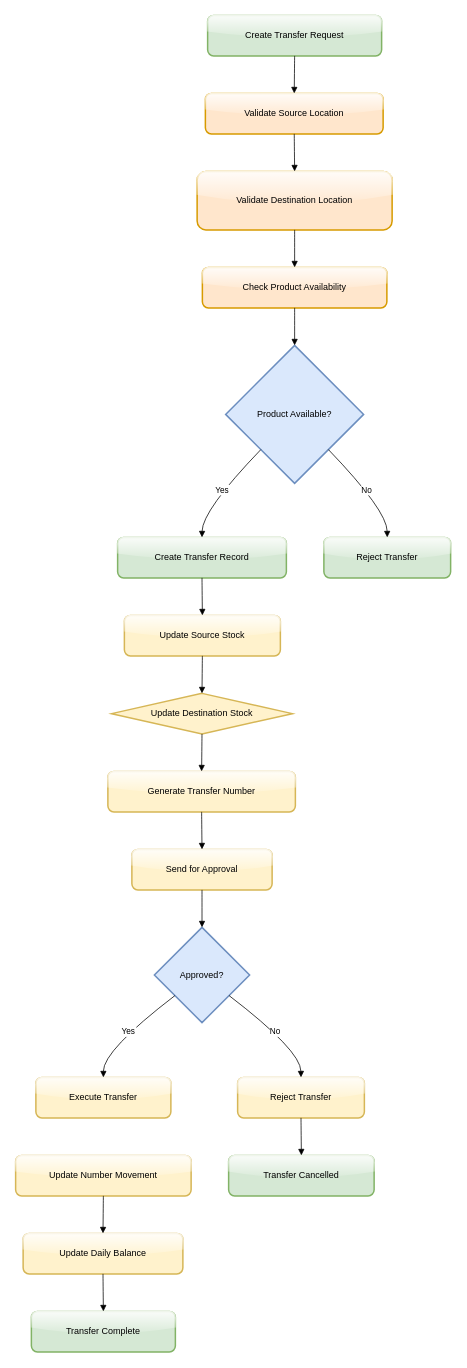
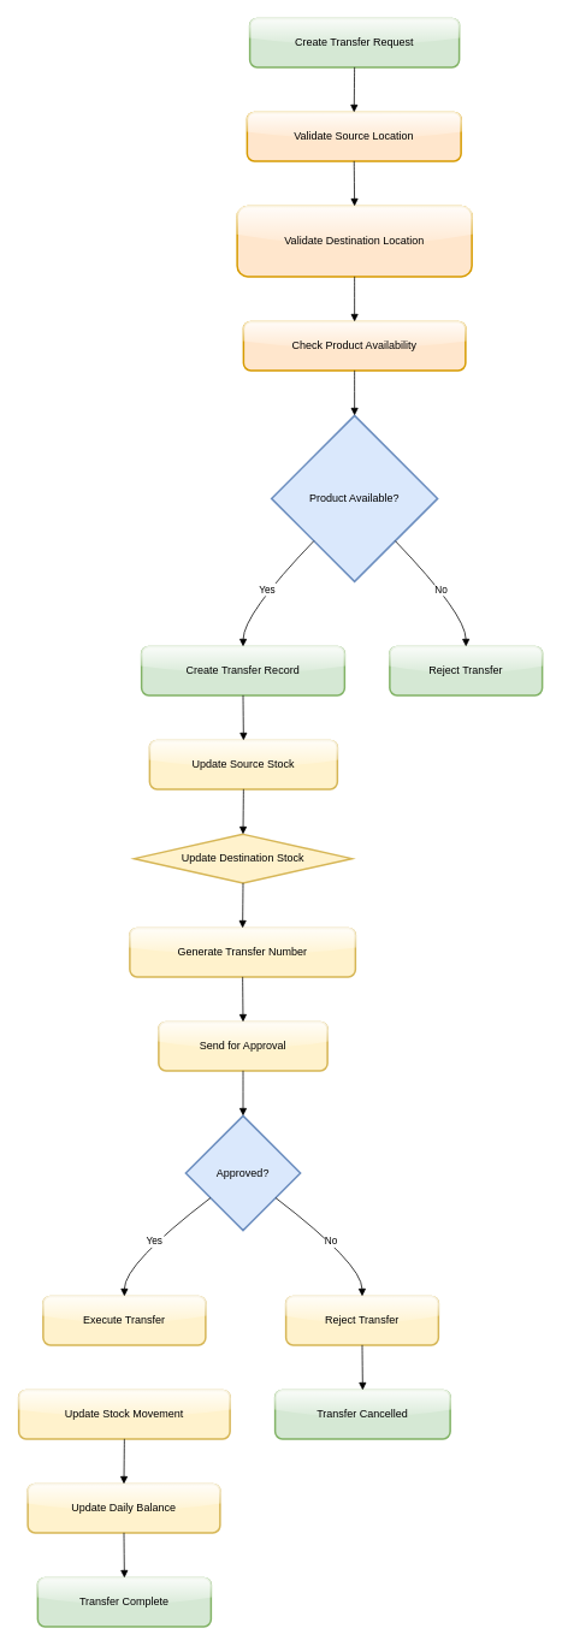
  <mxCell id="0" />
  <mxCell id="1" parent="0" />
  <mxCell id="2" value="Create Transfer Request" style="whiteSpace=wrap;strokeWidth=2;fillColor=#d5e8d4;strokeColor=#82b366;glass=1;rounded=1;" vertex="1" parent="1"><mxGeometry x="276" y="20" width="232" height="54" as="geometry" /></mxCell>
  <mxCell id="3" value="Validate Source Location" style="whiteSpace=wrap;strokeWidth=2;fillColor=#ffe6cc;strokeColor=#d79b00;glass=1;rounded=1;" vertex="1" parent="1"><mxGeometry x="273" y="124" width="237" height="54" as="geometry" /></mxCell>
  <mxCell id="4" value="Validate Destination Location" style="whiteSpace=wrap;strokeWidth=2;fillColor=#ffe6cc;strokeColor=#d79b00;glass=1;rounded=1;" vertex="1" parent="1"><mxGeometry x="262" y="228" width="260" height="78" as="geometry" /></mxCell>
  <mxCell id="5" value="Check Product Availability" style="whiteSpace=wrap;strokeWidth=2;fillColor=#ffe6cc;strokeColor=#d79b00;glass=1;rounded=1;" vertex="1" parent="1"><mxGeometry x="269" y="356" width="246" height="54" as="geometry" /></mxCell>
  <mxCell id="6" value="Product Available?" style="rhombus;strokeWidth=2;whiteSpace=wrap;fillColor=#dae8fc;strokeColor=#6c8ebf;" vertex="1" parent="1"><mxGeometry x="300" y="460" width="184" height="184" as="geometry" /></mxCell>
  <mxCell id="7" value="Create Transfer Record" style="whiteSpace=wrap;strokeWidth=2;fillColor=#d5e8d4;strokeColor=#82b366;rounded=1;glass=1;" vertex="1" parent="1"><mxGeometry x="156" y="716" width="225" height="54" as="geometry" /></mxCell>
  <mxCell id="8" value="Reject Transfer" style="whiteSpace=wrap;strokeWidth=2;fillColor=#d5e8d4;strokeColor=#82b366;rounded=1;glass=1;" vertex="1" parent="1"><mxGeometry x="431" y="716" width="169" height="54" as="geometry" /></mxCell>
  <mxCell id="9" value="Update Source Stock" style="whiteSpace=wrap;strokeWidth=2;fillColor=#fff2cc;strokeColor=#d6b656;rounded=1;glass=1;" vertex="1" parent="1"><mxGeometry x="165" y="820" width="208" height="54" as="geometry" /></mxCell>
  <mxCell id="10" value="Update Destination Stock" style="rhombus;whiteSpace=wrap;strokeWidth=2;fillColor=#fff2cc;strokeColor=#d6b656;glass=1;" vertex="1" parent="1"><mxGeometry x="148" y="924" width="241" height="54" as="geometry" /></mxCell>
  <mxCell id="11" value="Generate Transfer Number" style="whiteSpace=wrap;strokeWidth=2;fillColor=#fff2cc;strokeColor=#d6b656;rounded=1;glass=1;" vertex="1" parent="1"><mxGeometry x="143" y="1028" width="250" height="54" as="geometry" /></mxCell>
  <mxCell id="12" value="Send for Approval" style="whiteSpace=wrap;strokeWidth=2;fillColor=#fff2cc;strokeColor=#d6b656;rounded=1;glass=1;" vertex="1" parent="1"><mxGeometry x="175" y="1132" width="187" height="54" as="geometry" /></mxCell>
  <mxCell id="13" value="Approved?" style="rhombus;strokeWidth=2;whiteSpace=wrap;fillColor=#dae8fc;strokeColor=#6c8ebf;" vertex="1" parent="1"><mxGeometry x="205" y="1236" width="127" height="127" as="geometry" /></mxCell>
  <mxCell id="14" value="Execute Transfer" style="whiteSpace=wrap;strokeWidth=2;fillColor=#fff2cc;strokeColor=#d6b656;rounded=1;glass=1;" vertex="1" parent="1"><mxGeometry x="47" y="1436" width="180" height="54" as="geometry" /></mxCell>
  <mxCell id="15" value="Reject Transfer" style="whiteSpace=wrap;strokeWidth=2;fillColor=#fff2cc;strokeColor=#d6b656;rounded=1;glass=1;" vertex="1" parent="1"><mxGeometry x="316" y="1436" width="169" height="54" as="geometry" /></mxCell>
- <mxCell id="16" value="Update Number Movement" style="whiteSpace=wrap;strokeWidth=2;fillColor=#fff2cc;strokeColor=#d6b656;rounded=1;glass=1;" vertex="1" parent="1"><mxGeometry x="20" y="1540" width="234" height="54" as="geometry" /></mxCell>
+ <mxCell id="16" value="Update Stock Movement" style="whiteSpace=wrap;strokeWidth=2;fillColor=#fff2cc;strokeColor=#d6b656;rounded=1;glass=1;" vertex="1" parent="1"><mxGeometry x="20" y="1540" width="234" height="54" as="geometry" /></mxCell>
  <mxCell id="17" value="Update Daily Balance" style="whiteSpace=wrap;strokeWidth=2;fillColor=#fff2cc;strokeColor=#d6b656;rounded=1;glass=1;" vertex="1" parent="1"><mxGeometry x="30" y="1644" width="213" height="54" as="geometry" /></mxCell>
  <mxCell id="18" value="Transfer Complete" style="whiteSpace=wrap;strokeWidth=2;fillColor=#d5e8d4;strokeColor=#82b366;rounded=1;glass=1;" vertex="1" parent="1"><mxGeometry x="41" y="1748" width="192" height="54" as="geometry" /></mxCell>
  <mxCell id="19" value="Transfer Cancelled" style="whiteSpace=wrap;strokeWidth=2;fillColor=#d5e8d4;strokeColor=#82b366;rounded=1;glass=1;" vertex="1" parent="1"><mxGeometry x="304" y="1540" width="194" height="54" as="geometry" /></mxCell>
  <mxCell id="20" value="" style="curved=1;startArrow=none;endArrow=block;exitX=0.5;exitY=1;entryX=0.5;entryY=0;rounded=0;" edge="1" parent="1" source="2" target="3"><mxGeometry relative="1" as="geometry"><Array as="points" /></mxGeometry></mxCell>
  <mxCell id="21" value="" style="curved=1;startArrow=none;endArrow=block;exitX=0.5;exitY=1;entryX=0.5;entryY=0;rounded=0;" edge="1" parent="1" source="3" target="4"><mxGeometry relative="1" as="geometry"><Array as="points" /></mxGeometry></mxCell>
  <mxCell id="22" value="" style="curved=1;startArrow=none;endArrow=block;exitX=0.5;exitY=1;entryX=0.5;entryY=0;rounded=0;" edge="1" parent="1" source="4" target="5"><mxGeometry relative="1" as="geometry"><Array as="points" /></mxGeometry></mxCell>
  <mxCell id="23" value="" style="curved=1;startArrow=none;endArrow=block;exitX=0.5;exitY=1;entryX=0.5;entryY=0;rounded=0;" edge="1" parent="1" source="5" target="6"><mxGeometry relative="1" as="geometry"><Array as="points" /></mxGeometry></mxCell>
  <mxCell id="24" value="Yes" style="curved=1;startArrow=none;endArrow=block;exitX=0.02;exitY=1;entryX=0.5;entryY=0;rounded=0;" edge="1" parent="1" source="6" target="7"><mxGeometry relative="1" as="geometry"><Array as="points"><mxPoint x="269" y="680" /></Array></mxGeometry></mxCell>
  <mxCell id="25" value="No" style="curved=1;startArrow=none;endArrow=block;exitX=0.98;exitY=1;entryX=0.5;entryY=0;rounded=0;" edge="1" parent="1" source="6" target="8"><mxGeometry relative="1" as="geometry"><Array as="points"><mxPoint x="515" y="680" /></Array></mxGeometry></mxCell>
  <mxCell id="26" value="" style="curved=1;startArrow=none;endArrow=block;exitX=0.5;exitY=1;entryX=0.5;entryY=0;rounded=0;" edge="1" parent="1" source="7" target="9"><mxGeometry relative="1" as="geometry"><Array as="points" /></mxGeometry></mxCell>
  <mxCell id="27" value="" style="curved=1;startArrow=none;endArrow=block;exitX=0.5;exitY=1;entryX=0.5;entryY=0;rounded=0;" edge="1" parent="1" source="9" target="10"><mxGeometry relative="1" as="geometry"><Array as="points" /></mxGeometry></mxCell>
  <mxCell id="28" value="" style="curved=1;startArrow=none;endArrow=block;exitX=0.5;exitY=1;entryX=0.5;entryY=0;rounded=0;" edge="1" parent="1" source="10" target="11"><mxGeometry relative="1" as="geometry"><Array as="points" /></mxGeometry></mxCell>
  <mxCell id="29" value="" style="curved=1;startArrow=none;endArrow=block;exitX=0.5;exitY=1;entryX=0.5;entryY=0;rounded=0;" edge="1" parent="1" source="11" target="12"><mxGeometry relative="1" as="geometry"><Array as="points" /></mxGeometry></mxCell>
  <mxCell id="30" value="" style="curved=1;startArrow=none;endArrow=block;exitX=0.5;exitY=1;entryX=0.5;entryY=0;rounded=0;" edge="1" parent="1" source="12" target="13"><mxGeometry relative="1" as="geometry"><Array as="points" /></mxGeometry></mxCell>
  <mxCell id="31" value="Yes" style="curved=1;startArrow=none;endArrow=block;exitX=0;exitY=0.88;entryX=0.5;entryY=0;rounded=0;" edge="1" parent="1" source="13" target="14"><mxGeometry relative="1" as="geometry"><Array as="points"><mxPoint x="137" y="1400" /></Array></mxGeometry></mxCell>
  <mxCell id="32" value="No" style="curved=1;startArrow=none;endArrow=block;exitX=1;exitY=0.88;entryX=0.5;entryY=0;rounded=0;" edge="1" parent="1" source="13" target="15"><mxGeometry relative="1" as="geometry"><Array as="points"><mxPoint x="400" y="1400" /></Array></mxGeometry></mxCell>
  <mxCell id="33" value="" style="curved=1;startArrow=none;endArrow=block;exitX=0.5;exitY=1;entryX=0.5;entryY=0;rounded=0;" edge="1" parent="1" source="16" target="17"><mxGeometry relative="1" as="geometry"><Array as="points" /></mxGeometry></mxCell>
  <mxCell id="34" value="" style="curved=1;startArrow=none;endArrow=block;exitX=0.5;exitY=1;entryX=0.5;entryY=0;rounded=0;" edge="1" parent="1" source="17" target="18"><mxGeometry relative="1" as="geometry"><Array as="points" /></mxGeometry></mxCell>
  <mxCell id="35" value="" style="curved=1;startArrow=none;endArrow=block;exitX=0.5;exitY=1;entryX=0.5;entryY=0;rounded=0;" edge="1" parent="1" source="15" target="19"><mxGeometry relative="1" as="geometry"><Array as="points" /></mxGeometry></mxCell>
